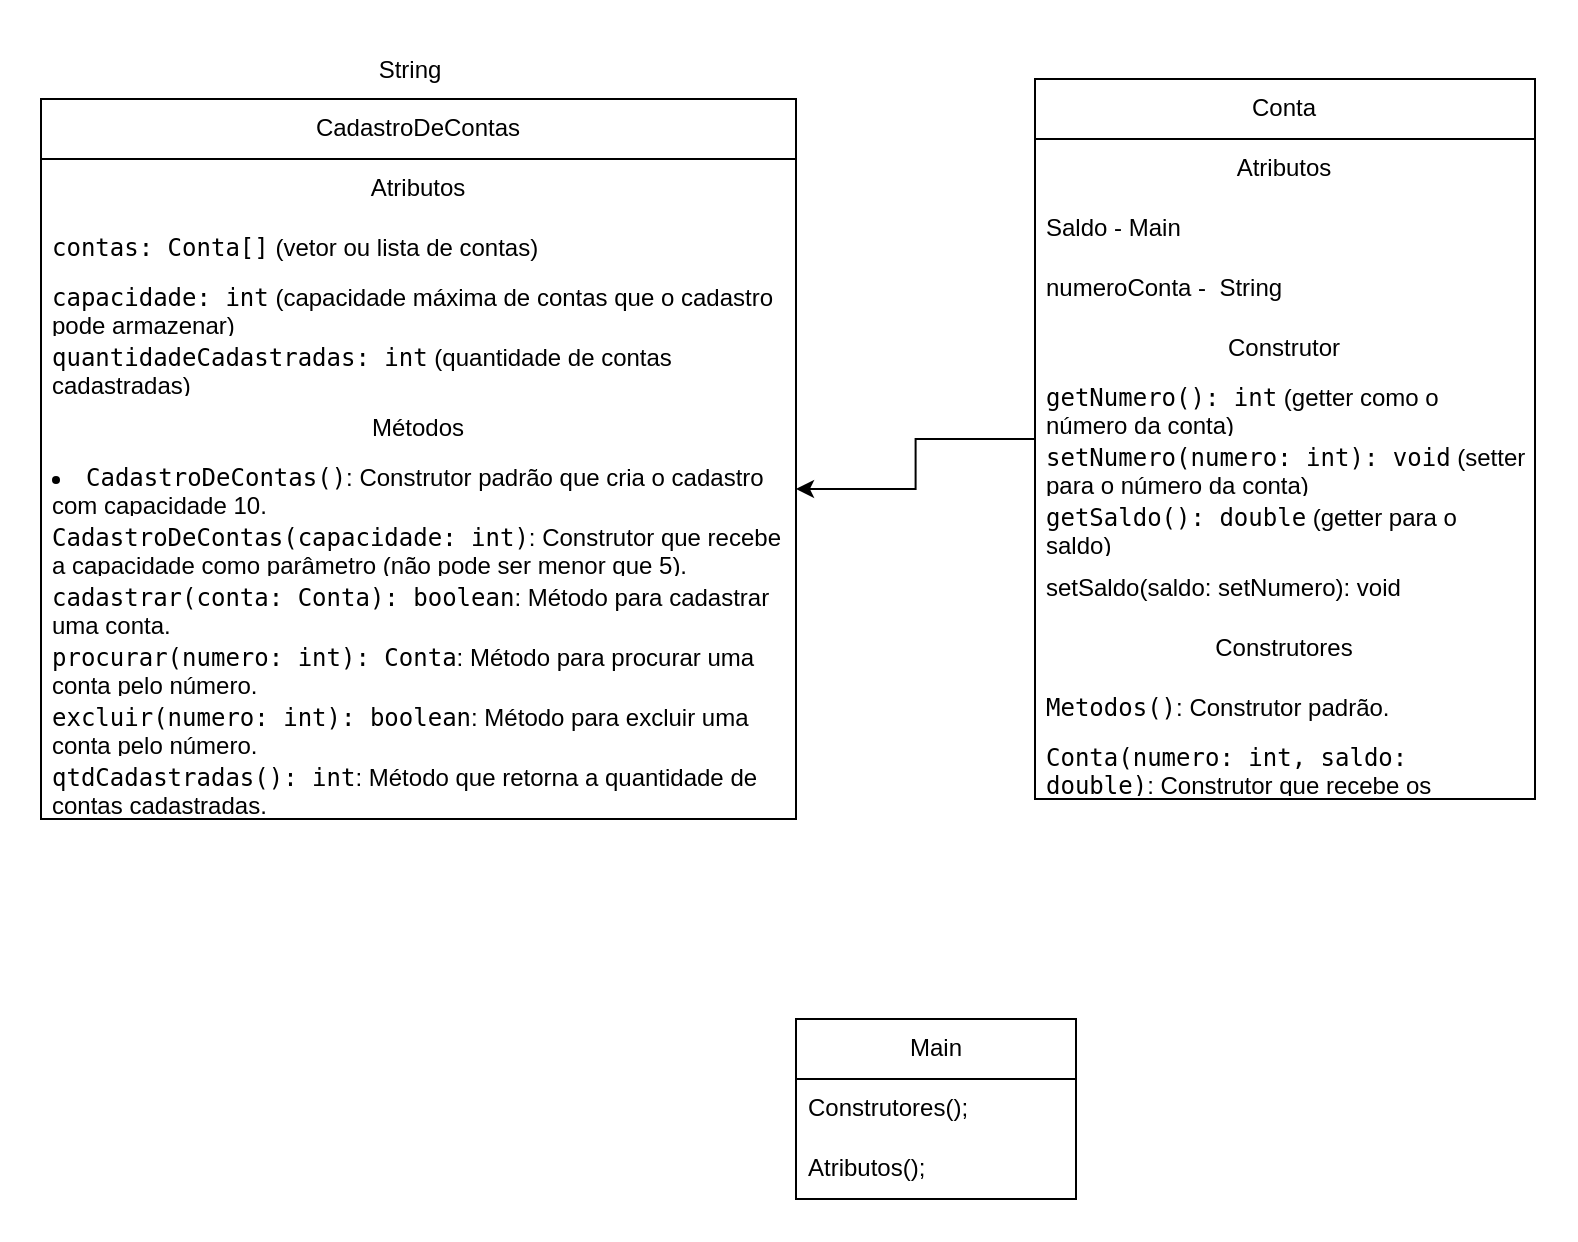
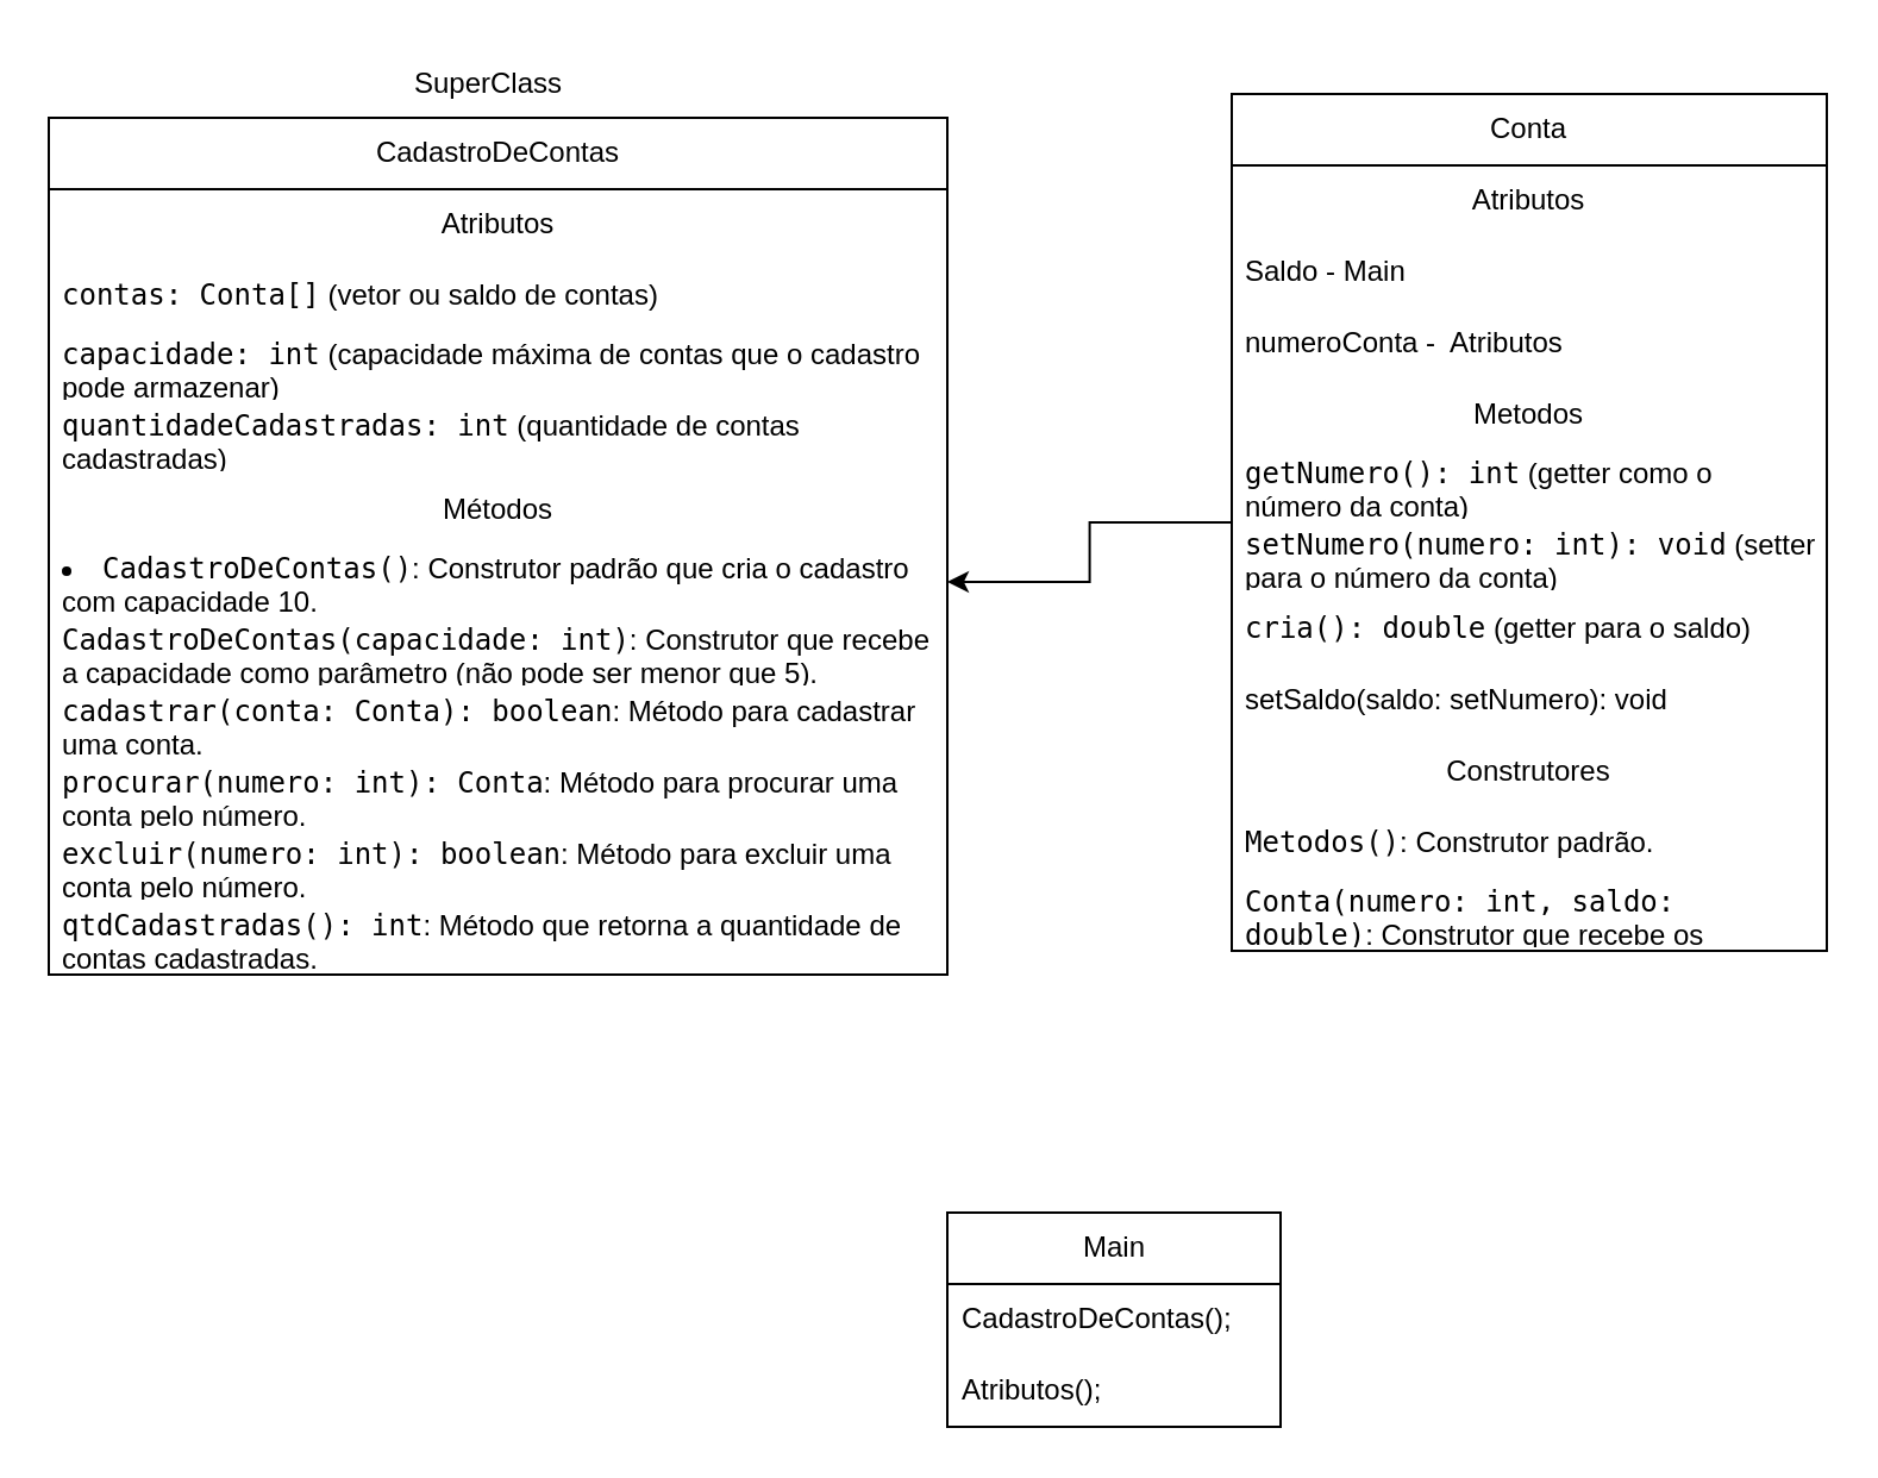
  <mxCell id="0" />
  <mxCell id="1" parent="0" />
  <mxCell id="2" style="edgeStyle=orthogonalEdgeStyle;rounded=0;orthogonalLoop=1;jettySize=auto;html=1;entryX=1;entryY=0.5;entryDx=0;entryDy=0;" edge="1" parent="1" source="3" target="22"><mxGeometry relative="1" as="geometry" /></mxCell>
  <mxCell id="3" value="Conta" style="swimlane;fontStyle=0;childLayout=stackLayout;horizontal=1;startSize=30;horizontalStack=0;resizeParent=1;resizeParentMax=0;resizeLast=0;collapsible=1;marginBottom=0;whiteSpace=wrap;html=1;" parent="1" vertex="1"><mxGeometry x="517" y="39" width="250" height="360" as="geometry" /></mxCell>
  <mxCell id="4" value="Atributos" style="text;html=1;align=center;verticalAlign=middle;whiteSpace=wrap;rounded=0;" parent="3" vertex="1"><mxGeometry y="30" width="250" height="30" as="geometry" /></mxCell>
  <mxCell id="5" value="Saldo - Main" style="text;strokeColor=none;fillColor=none;align=left;verticalAlign=middle;spacingLeft=4;spacingRight=4;overflow=hidden;points=[[0,0.5],[1,0.5]];portConstraint=eastwest;rotatable=0;whiteSpace=wrap;html=1;" parent="3" vertex="1"><mxGeometry y="60" width="250" height="30" as="geometry" /></mxCell>
- <mxCell id="6" value="numeroConta -&amp;nbsp; String" style="text;strokeColor=none;fillColor=none;align=left;verticalAlign=middle;spacingLeft=4;spacingRight=4;overflow=hidden;points=[[0,0.5],[1,0.5]];portConstraint=eastwest;rotatable=0;whiteSpace=wrap;html=1;" parent="3" vertex="1"><mxGeometry y="90" width="250" height="30" as="geometry" /></mxCell>
- <mxCell id="7" value="Construtor" style="text;html=1;align=center;verticalAlign=middle;whiteSpace=wrap;rounded=0;" parent="3" vertex="1"><mxGeometry y="120" width="250" height="30" as="geometry" /></mxCell>
+ <mxCell id="6" value="numeroConta -&amp;nbsp; Atributos" style="text;strokeColor=none;fillColor=none;align=left;verticalAlign=middle;spacingLeft=4;spacingRight=4;overflow=hidden;points=[[0,0.5],[1,0.5]];portConstraint=eastwest;rotatable=0;whiteSpace=wrap;html=1;" parent="3" vertex="1"><mxGeometry y="90" width="250" height="30" as="geometry" /></mxCell>
+ <mxCell id="7" value="Metodos" style="text;html=1;align=center;verticalAlign=middle;whiteSpace=wrap;rounded=0;" parent="3" vertex="1"><mxGeometry y="120" width="250" height="30" as="geometry" /></mxCell>
  <mxCell id="8" value="&lt;code data-end=&quot;1103&quot; data-start=&quot;1085&quot;&gt;getNumero(): int&lt;/code&gt; (getter como o número da conta)" style="text;strokeColor=none;fillColor=none;align=left;verticalAlign=middle;spacingLeft=4;spacingRight=4;overflow=hidden;points=[[0,0.5],[1,0.5]];portConstraint=eastwest;rotatable=0;whiteSpace=wrap;html=1;" parent="3" vertex="1"><mxGeometry y="150" width="250" height="30" as="geometry" /></mxCell>
  <mxCell id="9" value="&lt;code data-end=&quot;1176&quot; data-start=&quot;1146&quot;&gt;setNumero(numero: int): void&lt;/code&gt; (setter para o número da conta)" style="text;strokeColor=none;fillColor=none;align=left;verticalAlign=middle;spacingLeft=4;spacingRight=4;overflow=hidden;points=[[0,0.5],[1,0.5]];portConstraint=eastwest;rotatable=0;whiteSpace=wrap;html=1;" parent="3" vertex="1"><mxGeometry y="180" width="250" height="30" as="geometry" /></mxCell>
- <mxCell id="10" value="&lt;code data-end=&quot;1239&quot; data-start=&quot;1219&quot;&gt;getSaldo(): double&lt;/code&gt; (getter para o saldo)" style="text;strokeColor=none;fillColor=none;align=left;verticalAlign=middle;spacingLeft=4;spacingRight=4;overflow=hidden;points=[[0,0.5],[1,0.5]];portConstraint=eastwest;rotatable=0;whiteSpace=wrap;html=1;" vertex="1" parent="3"><mxGeometry y="210" width="250" height="30" as="geometry" /></mxCell>
+ <mxCell id="10" value="&lt;code data-end=&quot;1239&quot; data-start=&quot;1219&quot;&gt;cria(): double&lt;/code&gt; (getter para o saldo)" style="text;strokeColor=none;fillColor=none;align=left;verticalAlign=middle;spacingLeft=4;spacingRight=4;overflow=hidden;points=[[0,0.5],[1,0.5]];portConstraint=eastwest;rotatable=0;whiteSpace=wrap;html=1;" vertex="1" parent="3"><mxGeometry y="210" width="250" height="30" as="geometry" /></mxCell>
  <mxCell id="11" value="setSaldo(saldo: setNumero): void" style="text;strokeColor=none;fillColor=none;align=left;verticalAlign=middle;spacingLeft=4;spacingRight=4;overflow=hidden;points=[[0,0.5],[1,0.5]];portConstraint=eastwest;rotatable=0;whiteSpace=wrap;html=1;" vertex="1" parent="3"><mxGeometry y="240" width="250" height="30" as="geometry" /></mxCell>
  <mxCell id="12" value="Construtores" style="text;html=1;align=center;verticalAlign=middle;whiteSpace=wrap;rounded=0;" vertex="1" parent="3"><mxGeometry y="270" width="250" height="30" as="geometry" /></mxCell>
  <mxCell id="13" value="&lt;code data-end=&quot;1373&quot; data-start=&quot;1364&quot;&gt;Metodos()&lt;/code&gt;: Construtor padrão." style="text;strokeColor=none;fillColor=none;align=left;verticalAlign=middle;spacingLeft=4;spacingRight=4;overflow=hidden;points=[[0,0.5],[1,0.5]];portConstraint=eastwest;rotatable=0;whiteSpace=wrap;html=1;" vertex="1" parent="3"><mxGeometry y="300" width="250" height="30" as="geometry" /></mxCell>
  <mxCell id="14" value="&lt;code data-end=&quot;1443&quot; data-start=&quot;1408&quot;&gt;Conta(numero: int, saldo: double)&lt;/code&gt;: Construtor que recebe os parâmetros." style="text;strokeColor=none;fillColor=none;align=left;verticalAlign=middle;spacingLeft=4;spacingRight=4;overflow=hidden;points=[[0,0.5],[1,0.5]];portConstraint=eastwest;rotatable=0;whiteSpace=wrap;html=1;" vertex="1" parent="3"><mxGeometry y="330" width="250" height="30" as="geometry" /></mxCell>
- <mxCell id="15" value="String" style="text;html=1;align=center;verticalAlign=middle;whiteSpace=wrap;rounded=0;" parent="1" vertex="1"><mxGeometry x="175" y="20" width="60" height="30" as="geometry" /></mxCell>
+ <mxCell id="15" value="SuperClass" style="text;html=1;align=center;verticalAlign=middle;whiteSpace=wrap;rounded=0;" parent="1" vertex="1"><mxGeometry x="175" y="20" width="60" height="30" as="geometry" /></mxCell>
  <mxCell id="16" value="&lt;span data-end=&quot;1514&quot; data-start=&quot;1487&quot;&gt;CadastroDeContas&lt;/span&gt;" style="swimlane;fontStyle=0;childLayout=stackLayout;horizontal=1;startSize=30;horizontalStack=0;resizeParent=1;resizeParentMax=0;resizeLast=0;collapsible=1;marginBottom=0;whiteSpace=wrap;html=1;" vertex="1" parent="1"><mxGeometry x="20" y="49" width="377.5" height="360" as="geometry" /></mxCell>
  <mxCell id="17" value="Atributos" style="text;html=1;align=center;verticalAlign=middle;whiteSpace=wrap;rounded=0;" vertex="1" parent="16"><mxGeometry y="30" width="377.5" height="30" as="geometry" /></mxCell>
- <mxCell id="18" value="&lt;code data-end=&quot;1564&quot; data-start=&quot;1547&quot;&gt;contas: Conta[]&lt;/code&gt; (vetor ou lista de contas)" style="text;strokeColor=none;fillColor=none;align=left;verticalAlign=middle;spacingLeft=4;spacingRight=4;overflow=hidden;points=[[0,0.5],[1,0.5]];portConstraint=eastwest;rotatable=0;whiteSpace=wrap;html=1;" vertex="1" parent="16"><mxGeometry y="60" width="377.5" height="30" as="geometry" /></mxCell>
+ <mxCell id="18" value="&lt;code data-end=&quot;1564&quot; data-start=&quot;1547&quot;&gt;contas: Conta[]&lt;/code&gt; (vetor ou saldo de contas)" style="text;strokeColor=none;fillColor=none;align=left;verticalAlign=middle;spacingLeft=4;spacingRight=4;overflow=hidden;points=[[0,0.5],[1,0.5]];portConstraint=eastwest;rotatable=0;whiteSpace=wrap;html=1;" vertex="1" parent="16"><mxGeometry y="60" width="377.5" height="30" as="geometry" /></mxCell>
  <mxCell id="19" value="&lt;code data-end=&quot;1619&quot; data-start=&quot;1602&quot;&gt;capacidade: int&lt;/code&gt; (capacidade máxima de contas que o cadastro pode armazenar)" style="text;strokeColor=none;fillColor=none;align=left;verticalAlign=middle;spacingLeft=4;spacingRight=4;overflow=hidden;points=[[0,0.5],[1,0.5]];portConstraint=eastwest;rotatable=0;whiteSpace=wrap;html=1;" vertex="1" parent="16"><mxGeometry y="90" width="377.5" height="30" as="geometry" /></mxCell>
  <mxCell id="20" value="&lt;code data-end=&quot;1718&quot; data-start=&quot;1690&quot;&gt;quantidadeCadastradas: int&lt;/code&gt; (quantidade de contas cadastradas)" style="text;strokeColor=none;fillColor=none;align=left;verticalAlign=middle;spacingLeft=4;spacingRight=4;overflow=hidden;points=[[0,0.5],[1,0.5]];portConstraint=eastwest;rotatable=0;whiteSpace=wrap;html=1;" vertex="1" parent="16"><mxGeometry y="120" width="377.5" height="30" as="geometry" /></mxCell>
  <mxCell id="21" value="Métodos" style="text;html=1;align=center;verticalAlign=middle;whiteSpace=wrap;rounded=0;" vertex="1" parent="16"><mxGeometry y="150" width="377.5" height="30" as="geometry" /></mxCell>
  <mxCell id="22" value="&lt;li data-end=&quot;1861&quot; data-start=&quot;1781&quot;&gt;&lt;code data-end=&quot;1803&quot; data-start=&quot;1783&quot;&gt;CadastroDeContas()&lt;/code&gt;: Construtor padrão que cria o cadastro com capacidade 10.&lt;/li&gt;&lt;br/&gt;&lt;li data-end=&quot;1986&quot; data-start=&quot;1870&quot;&gt;&lt;/li&gt;" style="text;strokeColor=none;fillColor=none;align=left;verticalAlign=middle;spacingLeft=4;spacingRight=4;overflow=hidden;points=[[0,0.5],[1,0.5]];portConstraint=eastwest;rotatable=0;whiteSpace=wrap;html=1;" vertex="1" parent="16"><mxGeometry y="180" width="377.5" height="30" as="geometry" /></mxCell>
  <mxCell id="23" value="&lt;code data-end=&quot;1907&quot; data-start=&quot;1872&quot;&gt;CadastroDeContas(capacidade: int)&lt;/code&gt;: Construtor que recebe a capacidade como parâmetro (não pode ser menor que 5)." style="text;strokeColor=none;fillColor=none;align=left;verticalAlign=middle;spacingLeft=4;spacingRight=4;overflow=hidden;points=[[0,0.5],[1,0.5]];portConstraint=eastwest;rotatable=0;whiteSpace=wrap;html=1;" vertex="1" parent="16"><mxGeometry y="210" width="377.5" height="30" as="geometry" /></mxCell>
  <mxCell id="24" value="&lt;code data-end=&quot;2031&quot; data-start=&quot;1997&quot;&gt;cadastrar(conta: Conta): boolean&lt;/code&gt;: Método para cadastrar uma conta." style="text;strokeColor=none;fillColor=none;align=left;verticalAlign=middle;spacingLeft=4;spacingRight=4;overflow=hidden;points=[[0,0.5],[1,0.5]];portConstraint=eastwest;rotatable=0;whiteSpace=wrap;html=1;" vertex="1" parent="16"><mxGeometry y="240" width="377.5" height="30" as="geometry" /></mxCell>
  <mxCell id="25" value="&lt;code data-end=&quot;2106&quot; data-start=&quot;2076&quot;&gt;procurar(numero: int): Conta&lt;/code&gt;: Método para procurar uma conta pelo número." style="text;strokeColor=none;fillColor=none;align=left;verticalAlign=middle;spacingLeft=4;spacingRight=4;overflow=hidden;points=[[0,0.5],[1,0.5]];portConstraint=eastwest;rotatable=0;whiteSpace=wrap;html=1;" vertex="1" parent="16"><mxGeometry y="270" width="377.5" height="30" as="geometry" /></mxCell>
  <mxCell id="26" value="&lt;code data-end=&quot;2193&quot; data-start=&quot;2162&quot;&gt;excluir(numero: int): boolean&lt;/code&gt;: Método para excluir uma conta pelo número." style="text;strokeColor=none;fillColor=none;align=left;verticalAlign=middle;spacingLeft=4;spacingRight=4;overflow=hidden;points=[[0,0.5],[1,0.5]];portConstraint=eastwest;rotatable=0;whiteSpace=wrap;html=1;" vertex="1" parent="16"><mxGeometry y="300" width="377.5" height="30" as="geometry" /></mxCell>
  <mxCell id="27" value="&lt;code data-end=&quot;2271&quot; data-start=&quot;2248&quot;&gt;qtdCadastradas(): int&lt;/code&gt;: Método que retorna a quantidade de contas cadastradas." style="text;strokeColor=none;fillColor=none;align=left;verticalAlign=middle;spacingLeft=4;spacingRight=4;overflow=hidden;points=[[0,0.5],[1,0.5]];portConstraint=eastwest;rotatable=0;whiteSpace=wrap;html=1;" vertex="1" parent="16"><mxGeometry y="330" width="377.5" height="30" as="geometry" /></mxCell>
  <mxCell id="28" value="Main" style="swimlane;fontStyle=0;childLayout=stackLayout;horizontal=1;startSize=30;horizontalStack=0;resizeParent=1;resizeParentMax=0;resizeLast=0;collapsible=1;marginBottom=0;whiteSpace=wrap;html=1;" vertex="1" parent="1"><mxGeometry x="397.5" y="509" width="140" height="90" as="geometry" /></mxCell>
- <mxCell id="29" value="Construtores();" style="text;strokeColor=none;fillColor=none;align=left;verticalAlign=middle;spacingLeft=4;spacingRight=4;overflow=hidden;points=[[0,0.5],[1,0.5]];portConstraint=eastwest;rotatable=0;whiteSpace=wrap;html=1;" vertex="1" parent="28"><mxGeometry y="30" width="140" height="30" as="geometry" /></mxCell>
+ <mxCell id="29" value="CadastroDeContas();" style="text;strokeColor=none;fillColor=none;align=left;verticalAlign=middle;spacingLeft=4;spacingRight=4;overflow=hidden;points=[[0,0.5],[1,0.5]];portConstraint=eastwest;rotatable=0;whiteSpace=wrap;html=1;" vertex="1" parent="28"><mxGeometry y="30" width="140" height="30" as="geometry" /></mxCell>
  <mxCell id="30" value="Atributos();" style="text;strokeColor=none;fillColor=none;align=left;verticalAlign=middle;spacingLeft=4;spacingRight=4;overflow=hidden;points=[[0,0.5],[1,0.5]];portConstraint=eastwest;rotatable=0;whiteSpace=wrap;html=1;" vertex="1" parent="28"><mxGeometry y="60" width="140" height="30" as="geometry" /></mxCell>
